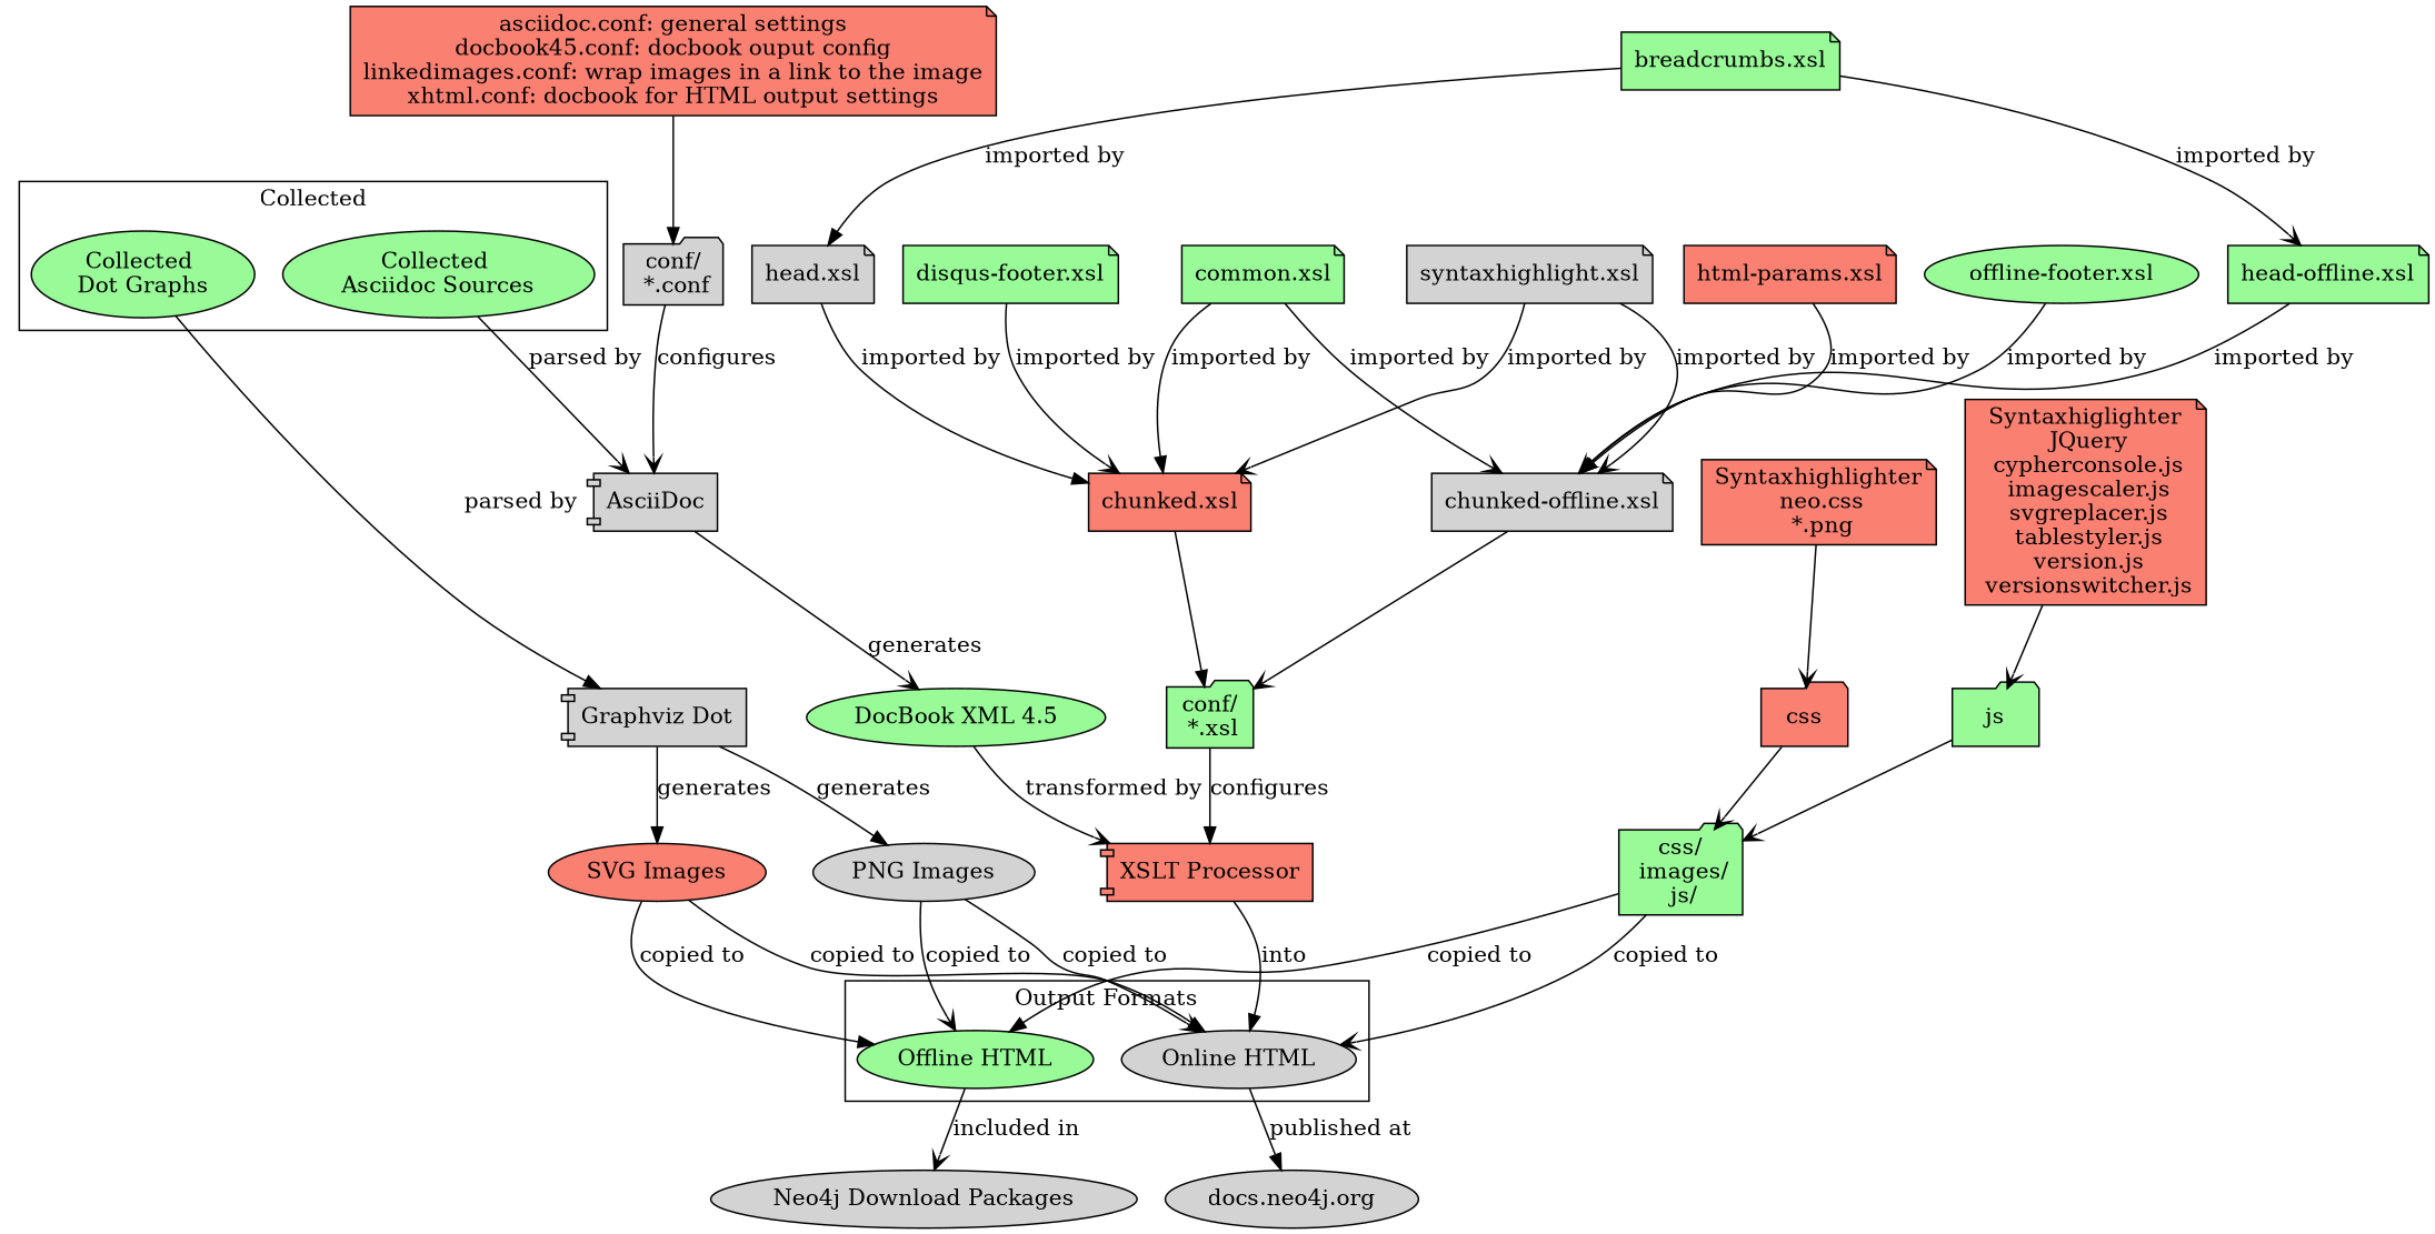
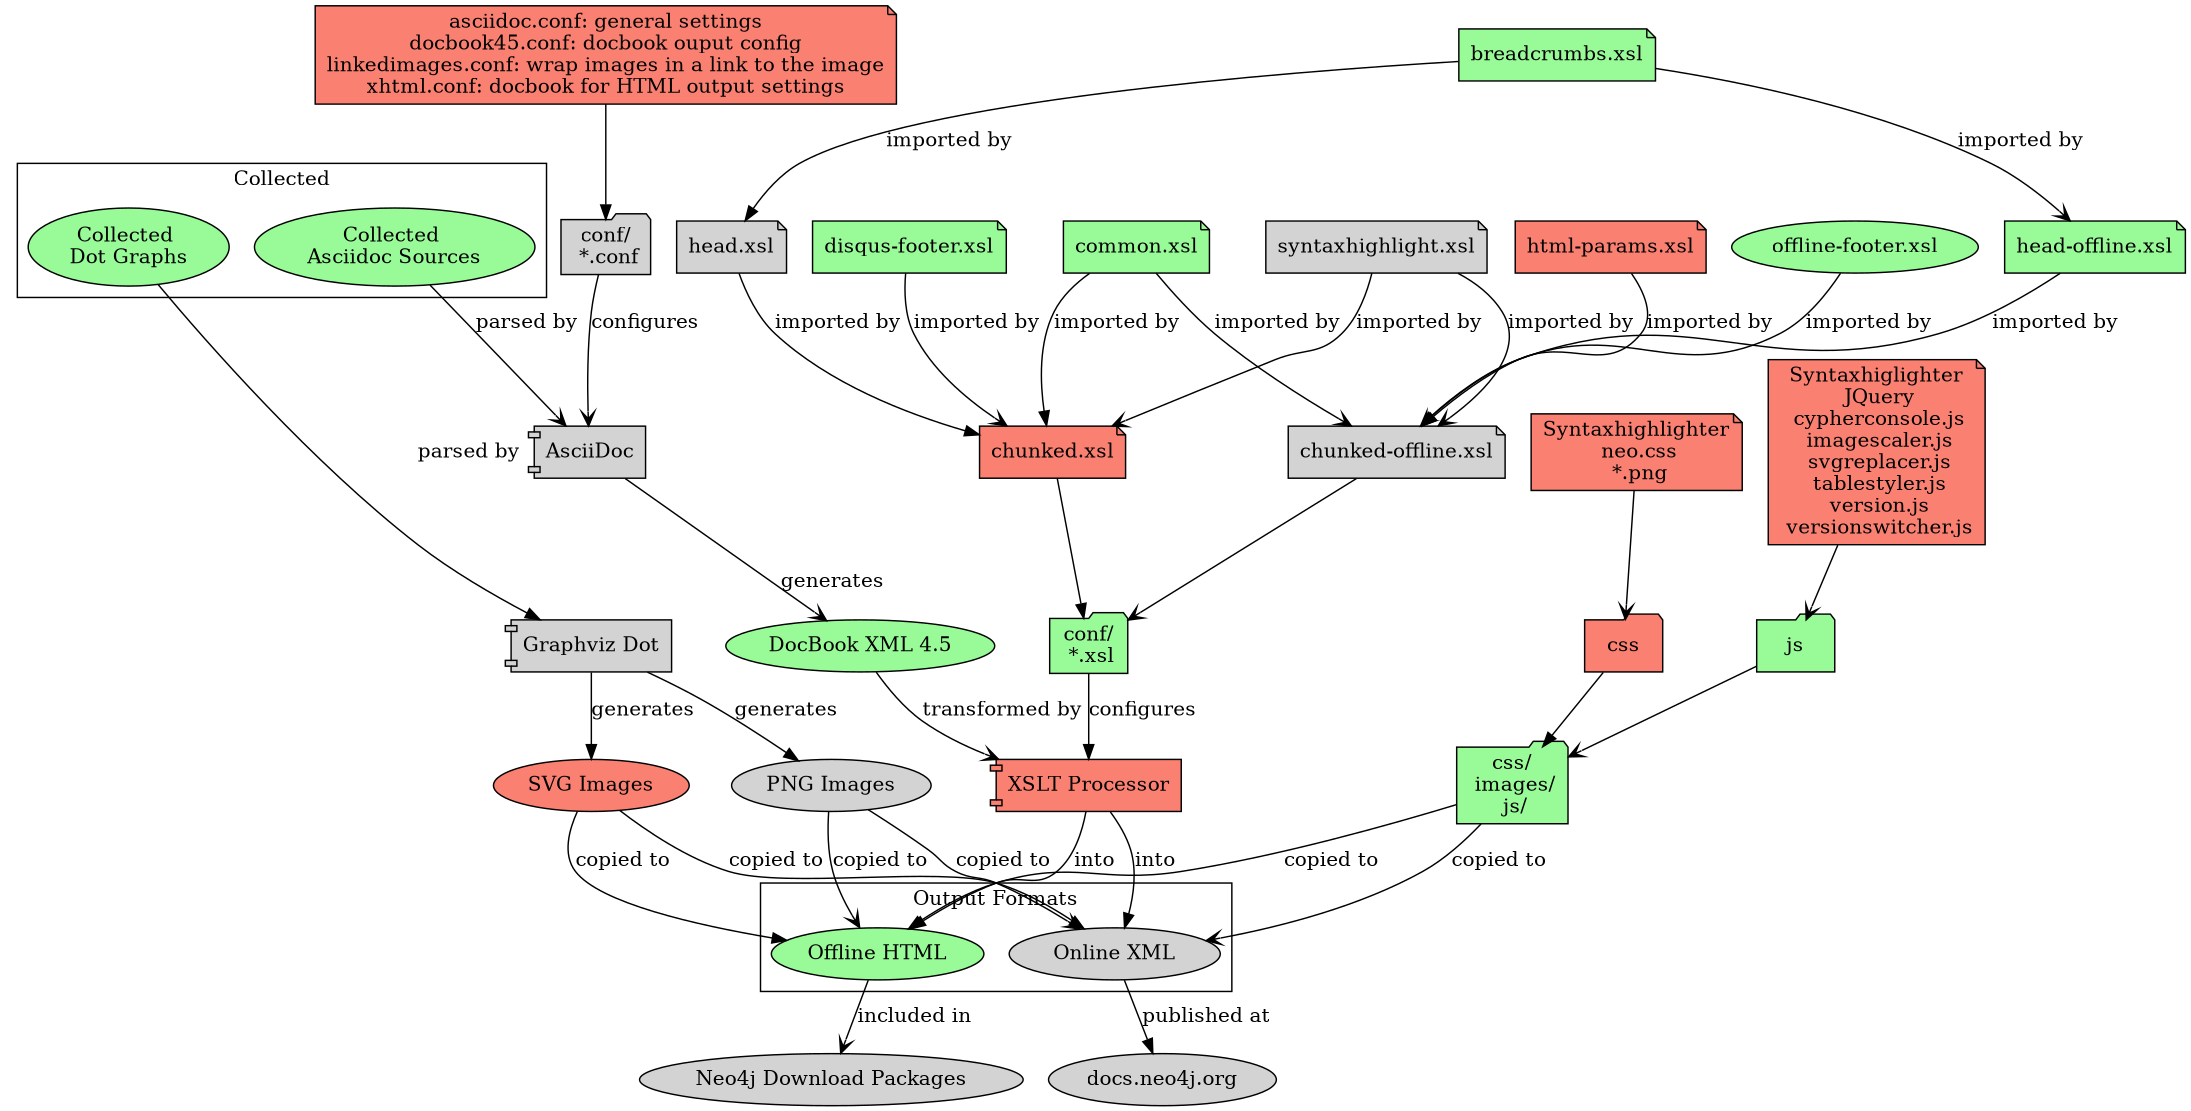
  digraph {
    node [fillcolor=palegreen style=filled shape=note]
    edge [arrowhead=vee]
    n1 [label="Collected \nAsciidoc Sources" shape=""]
    n2 [label="Collected \nDot Graphs" shape=""]
    n3 [label="Offline HTML" shape=""]
-   n4 [fillcolor=lightgrey label="Online HTML" shape=""]
+   n4 [fillcolor=lightgrey label="Online XML" shape=""]
    n5 [fillcolor=lightgrey label=AsciiDoc shape=component]
    n6 [fillcolor=lightgrey label="Graphviz Dot" shape=component]
    n7 [fillcolor=lightgrey label="Neo4j Download Packages" shape=""]
    n8 [fillcolor=lightgrey label="docs.neo4j.org" shape=""]
    n9 [label="DocBook XML 4.5" shape=""]
    n10 [fillcolor=salmon label="SVG Images" shape=""]
    n11 [fillcolor=lightgrey label="PNG Images" shape=""]
    n12 [fillcolor=salmon label="XSLT Processor" shape=component]
    n13 [fillcolor=lightgrey label="conf/\n *.conf" shape=folder]
    n14 [fillcolor=salmon label="asciidoc.conf: general settings\ndocbook45.conf: docbook ouput config\nlinkedimages.conf: wrap images in a link to the image\nxhtml.conf: docbook for HTML output settings"]
    n15 [label="conf/\n *.xsl" shape=folder]
    n16 [label="css/\n images/\n js/" shape=folder]
    "chunked.xsl" [fillcolor=salmon]
    "chunked-offline.xsl" [fillcolor=lightgrey]
    "common.xsl"
    "html-params.xsl" [fillcolor=salmon]
    "head.xsl" [fillcolor=lightgrey]
    "head-offline.xsl"
    "syntaxhighlight.xsl" [fillcolor=lightgrey]
    "disqus-footer.xsl"
    "breadcrumbs.xsl"
    css [fillcolor=salmon shape=folder]
    n27 [fillcolor=salmon label="Syntaxhighlighter\n neo.css\n *.png"]
    js [shape=folder]
    n29 [fillcolor=salmon label="Syntaxhiglighter\n JQuery\n cypherconsole.js\n imagescaler.js\n svgreplacer.js\n tablestyler.js\n version.js\n versionswitcher.js"]
    "offline-footer.xsl" [shape=""]
    subgraph cluster_1 {
      label=Collected
      n1
      n2
    }
    subgraph cluster_2 {
      label="Output Formats"
      n3
      n4
    }
    n1 -> n5 [label="parsed by"]
    n2 -> n6 [arrowhead=normal label="parsed by"]
    n3 -> n7 [label="included in"]
    n4 -> n8 [arrowhead=normal label="published at"]
    n5 -> n9 [label=generates]
    n6 -> n10 [arrowhead=normal label=generates]
    n6 -> n11 [arrowhead=normal label=generates]
    n9 -> n12 [label="transformed by"]
    n10 -> n3 [arrowhead=normal label="copied to"]
    n10 -> n4 [arrowhead=normal label="copied to"]
    n11 -> n3 [label="copied to"]
    n11 -> n4 [label="copied to"]
+   n12 -> n3 [arrowhead=normal label=into]
    n12 -> n4 [arrowhead=normal label=into]
    n13 -> n5 [label=configures]
    n14 -> n13 [arrowhead=normal]
    n15 -> n12 [arrowhead=normal label=configures]
    n16 -> n3 [arrowhead=normal label="copied to"]
    n16 -> n4 [label="copied to"]
    "chunked.xsl" -> n15 [arrowhead=normal]
    "chunked-offline.xsl" -> n15
    "common.xsl" -> "chunked.xsl" [arrowhead=normal label="imported by"]
    "common.xsl" -> "chunked-offline.xsl" [label="imported by"]
    "html-params.xsl" -> "chunked-offline.xsl" [arrowhead=normal label="imported by"]
    "head.xsl" -> "chunked.xsl" [arrowhead=normal label="imported by"]
    "head-offline.xsl" -> "chunked-offline.xsl" [label="imported by"]
    "syntaxhighlight.xsl" -> "chunked.xsl" [label="imported by"]
    "syntaxhighlight.xsl" -> "chunked-offline.xsl" [label="imported by"]
    "disqus-footer.xsl" -> "chunked.xsl" [label="imported by"]
    "breadcrumbs.xsl" -> "head.xsl" [arrowhead=normal label="imported by"]
    "breadcrumbs.xsl" -> "head-offline.xsl" [label="imported by"]
-   css -> n16
+   css -> n16 [arrowhead=normal]
    n27 -> css
    js -> n16
    n29 -> js
    "offline-footer.xsl" -> "chunked-offline.xsl" [arrowhead=normal label="imported by"]
  }
